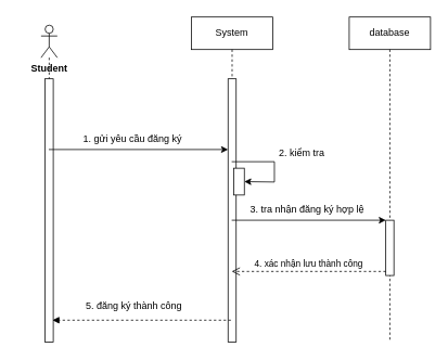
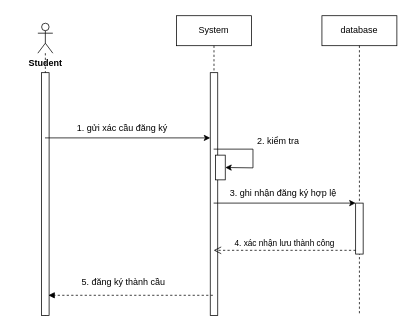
  <mxCell id="0" />
  <mxCell id="1" parent="0" />
  <mxCell id="2" value="" style="shape=umlLifeline;perimeter=lifelinePerimeter;whiteSpace=wrap;html=1;container=1;dropTarget=0;collapsible=0;recursiveResize=0;outlineConnect=0;portConstraint=eastwest;newEdgeStyle={&quot;curved&quot;:0,&quot;rounded&quot;:0};participant=umlActor;" vertex="1" parent="1"><mxGeometry x="50" y="30" width="20" height="390" as="geometry" /></mxCell>
  <mxCell id="3" value="" style="html=1;points=[[0,0,0,0,5],[0,1,0,0,-5],[1,0,0,0,5],[1,1,0,0,-5]];perimeter=orthogonalPerimeter;outlineConnect=0;targetShapes=umlLifeline;portConstraint=eastwest;newEdgeStyle={&quot;curved&quot;:0,&quot;rounded&quot;:0};" vertex="1" parent="2"><mxGeometry x="5" y="66" width="10" height="324" as="geometry" /></mxCell>
  <mxCell id="4" value="Student" style="text;align=center;fontStyle=1;verticalAlign=middle;spacingLeft=3;spacingRight=3;strokeColor=none;rotatable=0;points=[[0,0.5],[1,0.5]];portConstraint=eastwest;html=1;" vertex="1" parent="1"><mxGeometry x="20" y="70" width="80" height="26" as="geometry" /></mxCell>
  <mxCell id="5" value="System" style="shape=umlLifeline;perimeter=lifelinePerimeter;whiteSpace=wrap;html=1;container=1;dropTarget=0;collapsible=0;recursiveResize=0;outlineConnect=0;portConstraint=eastwest;newEdgeStyle={&quot;curved&quot;:0,&quot;rounded&quot;:0};" vertex="1" parent="1"><mxGeometry x="235" y="20" width="100" height="400" as="geometry" /></mxCell>
  <mxCell id="6" value="" style="html=1;points=[[0,0,0,0,5],[0,1,0,0,-5],[1,0,0,0,5],[1,1,0,0,-5]];perimeter=orthogonalPerimeter;outlineConnect=0;targetShapes=umlLifeline;portConstraint=eastwest;newEdgeStyle={&quot;curved&quot;:0,&quot;rounded&quot;:0};" vertex="1" parent="5"><mxGeometry x="45" y="76" width="10" height="324" as="geometry" /></mxCell>
  <mxCell id="7" value="" style="html=1;verticalAlign=bottom;labelBackgroundColor=none;endArrow=block;endFill=1;dashed=1;" edge="1" parent="1"><mxGeometry width="160" relative="1" as="geometry"><mxPoint x="283.5" y="393" as="sourcePoint" /><mxPoint x="64" y="393" as="targetPoint" /><Array as="points"><mxPoint x="156" y="393" /></Array></mxGeometry></mxCell>
  <mxCell id="8" value="" style="endArrow=classic;html=1;rounded=0;" edge="1" parent="1" source="2"><mxGeometry width="50" height="50" relative="1" as="geometry"><mxPoint x="277" y="233" as="sourcePoint" /><mxPoint x="280" y="183" as="targetPoint" /></mxGeometry></mxCell>
- <mxCell id="9" value="&amp;nbsp;1. gửi yêu cầu đăng ký" style="text;html=1;whiteSpace=wrap;strokeColor=none;fillColor=none;align=center;verticalAlign=middle;rounded=0;" vertex="1" parent="1"><mxGeometry x="73" y="155" width="176" height="30" as="geometry" /></mxCell>
+ <mxCell id="9" value="&amp;nbsp;1. gửi xác cầu đăng ký" style="text;html=1;whiteSpace=wrap;strokeColor=none;fillColor=none;align=center;verticalAlign=middle;rounded=0;" vertex="1" parent="1"><mxGeometry x="73" y="155" width="176" height="30" as="geometry" /></mxCell>
  <mxCell id="10" value="database" style="shape=umlLifeline;perimeter=lifelinePerimeter;whiteSpace=wrap;html=1;container=1;dropTarget=0;collapsible=0;recursiveResize=0;outlineConnect=0;portConstraint=eastwest;newEdgeStyle={&quot;curved&quot;:0,&quot;rounded&quot;:0};" vertex="1" parent="1"><mxGeometry x="429" y="20" width="100" height="400" as="geometry" /></mxCell>
  <mxCell id="11" value="" style="html=1;points=[[0,0,0,0,5],[0,1,0,0,-5],[1,0,0,0,5],[1,1,0,0,-5]];perimeter=orthogonalPerimeter;outlineConnect=0;targetShapes=umlLifeline;portConstraint=eastwest;newEdgeStyle={&quot;curved&quot;:0,&quot;rounded&quot;:0};" vertex="1" parent="10"><mxGeometry x="45" y="250" width="10" height="68" as="geometry" /></mxCell>
  <mxCell id="12" value="" style="rounded=0;whiteSpace=wrap;html=1;" vertex="1" parent="1"><mxGeometry x="287" y="206" width="13" height="33" as="geometry" /></mxCell>
  <mxCell id="13" value="" style="endArrow=classic;html=1;rounded=0;entryX=1;entryY=0.5;entryDx=0;entryDy=0;" edge="1" parent="1" source="5" target="12"><mxGeometry width="50" height="50" relative="1" as="geometry"><mxPoint x="373" y="233" as="sourcePoint" /><mxPoint x="345" y="239" as="targetPoint" /><Array as="points"><mxPoint x="337" y="198" /><mxPoint x="337" y="223" /></Array></mxGeometry></mxCell>
  <mxCell id="14" value="2. kiểm tra" style="text;html=1;whiteSpace=wrap;strokeColor=none;fillColor=none;align=center;verticalAlign=middle;rounded=0;" vertex="1" parent="1"><mxGeometry x="341" y="173" width="60" height="30" as="geometry" /></mxCell>
  <mxCell id="15" value="" style="endArrow=classic;html=1;rounded=0;" edge="1" parent="1" source="5" target="11"><mxGeometry width="50" height="50" relative="1" as="geometry"><mxPoint x="373" y="233" as="sourcePoint" /><mxPoint x="423" y="183" as="targetPoint" /></mxGeometry></mxCell>
- <mxCell id="16" value="3. tra nhận đăng ký hợp lệ" style="text;html=1;whiteSpace=wrap;strokeColor=none;fillColor=none;align=center;verticalAlign=middle;rounded=0;" vertex="1" parent="1"><mxGeometry x="287" y="242" width="181" height="30" as="geometry" /></mxCell>
+ <mxCell id="16" value="3. ghi nhận đăng ký hợp lệ" style="text;html=1;whiteSpace=wrap;strokeColor=none;fillColor=none;align=center;verticalAlign=middle;rounded=0;" vertex="1" parent="1"><mxGeometry x="287" y="242" width="181" height="30" as="geometry" /></mxCell>
  <mxCell id="17" value="4. xác nhận lưu thành công" style="html=1;verticalAlign=bottom;endArrow=open;dashed=1;endSize=8;curved=0;rounded=0;exitX=0;exitY=1;exitDx=0;exitDy=-5;exitPerimeter=0;" edge="1" parent="1" source="11" target="5"><mxGeometry relative="1" as="geometry"><mxPoint x="438" y="208" as="sourcePoint" /><mxPoint x="346" y="367" as="targetPoint" /></mxGeometry></mxCell>
- <mxCell id="18" value="5. đăng ký thành công" style="text;html=1;whiteSpace=wrap;strokeColor=none;fillColor=none;align=center;verticalAlign=middle;rounded=0;" vertex="1" parent="1"><mxGeometry x="70" y="361" width="189" height="30" as="geometry" /></mxCell>
+ <mxCell id="18" value="5. đăng ký thành cầu" style="text;html=1;whiteSpace=wrap;strokeColor=none;fillColor=none;align=center;verticalAlign=middle;rounded=0;" vertex="1" parent="1"><mxGeometry x="70" y="361" width="189" height="30" as="geometry" /></mxCell>
